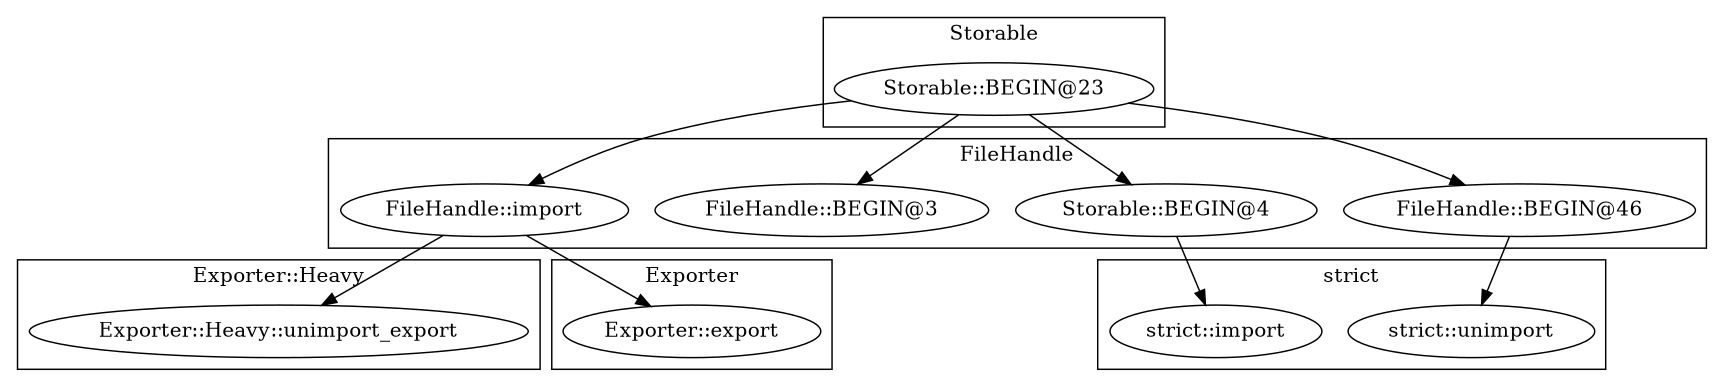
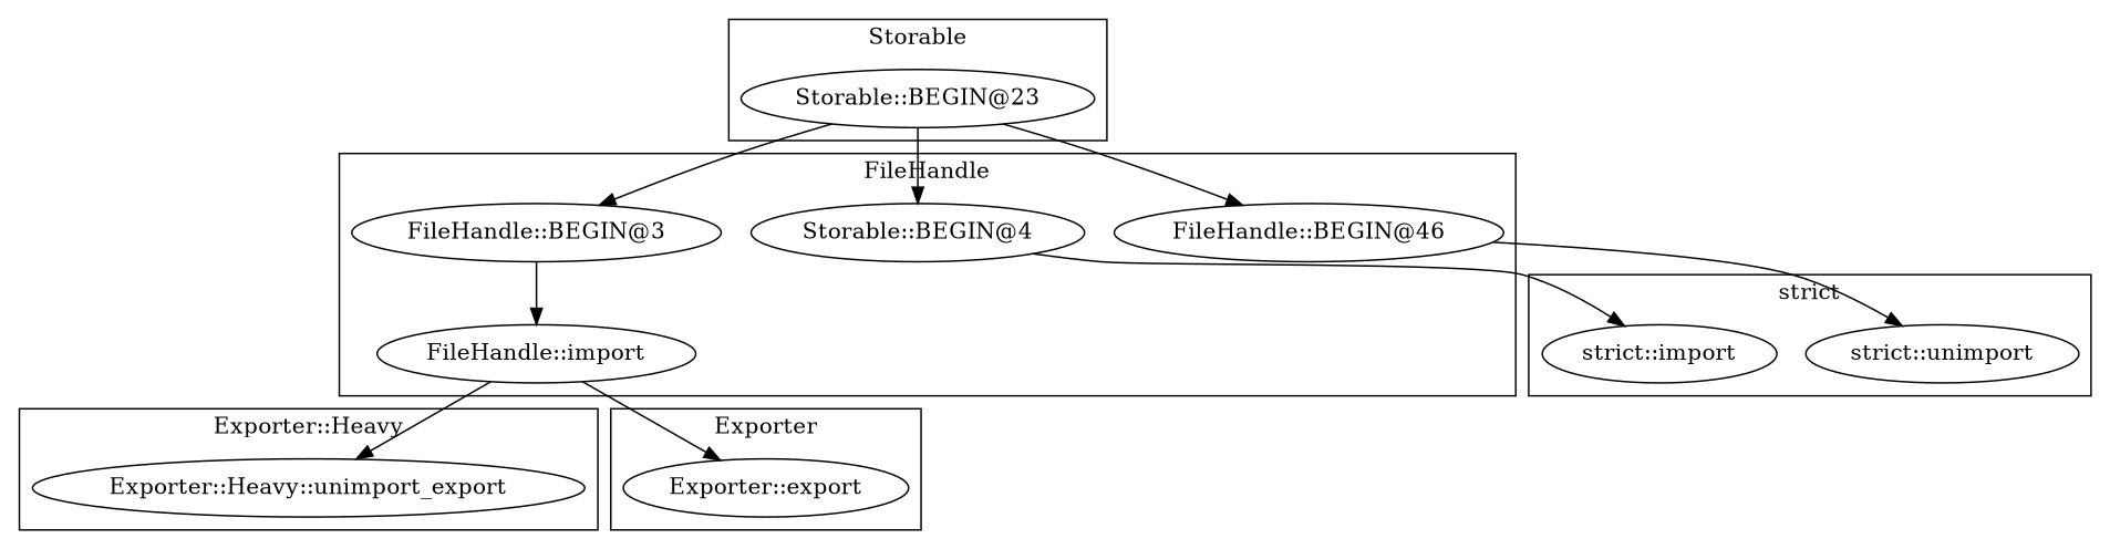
  digraph {
    "FileHandle::import"
    "FileHandle::BEGIN@46"
    "FileHandle::BEGIN@3"
    n4 [label="Storable::BEGIN@4"]
    "Storable::BEGIN@23"
    "strict::import"
    "strict::unimport"
    n8 [label="Exporter::Heavy::unimport_export"]
    "Exporter::export"
    subgraph cluster_1 {
      label=FileHandle
      "FileHandle::import"
      "FileHandle::BEGIN@46"
      "FileHandle::BEGIN@3"
      n4
    }
    subgraph cluster_2 {
      label=Storable
      "Storable::BEGIN@23"
    }
    subgraph cluster_3 {
      label="strict"
      "strict::import"
      "strict::unimport"
    }
    subgraph cluster_4 {
      label="Exporter::Heavy"
      n8
    }
    subgraph cluster_5 {
      label=Exporter
      "Exporter::export"
    }
    "FileHandle::import" -> n8
    "FileHandle::import" -> "Exporter::export"
    "FileHandle::BEGIN@46" -> "strict::unimport"
    n4 -> "strict::import"
-   "Storable::BEGIN@23" -> "FileHandle::import"
+   "FileHandle::BEGIN@3" -> "FileHandle::import"
    "Storable::BEGIN@23" -> "FileHandle::BEGIN@46"
    "Storable::BEGIN@23" -> "FileHandle::BEGIN@3"
    "Storable::BEGIN@23" -> n4
  }
